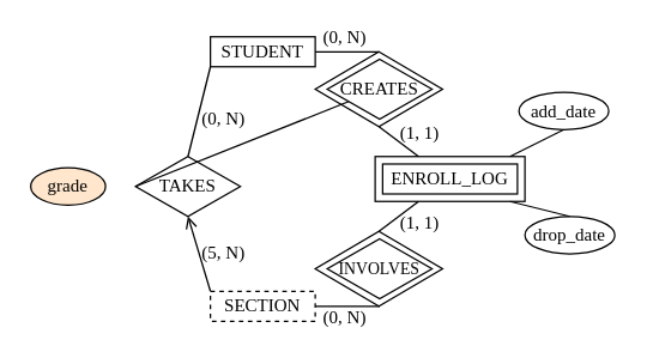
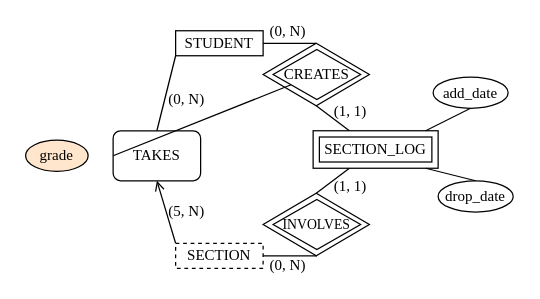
  <mxCell id="0" />
  <mxCell id="1" parent="0" />
  <mxCell id="2" value="&lt;font face=&quot;Times New Roman&quot;&gt;STUDENT&lt;/font&gt;" style="rounded=0;whiteSpace=wrap;html=1;" vertex="1" parent="1"><mxGeometry x="140" y="24" width="70" height="20" as="geometry" /></mxCell>
  <mxCell id="3" value="&lt;font face=&quot;Times New Roman&quot;&gt;SECTION&lt;/font&gt;" style="rounded=0;whiteSpace=wrap;html=1;dashed=1;" vertex="1" parent="1"><mxGeometry x="140" y="194" width="70" height="20" as="geometry" /></mxCell>
- <mxCell id="4" value="&lt;font face=&quot;Times New Roman&quot;&gt;TAKES&lt;/font&gt;" style="rhombus;whiteSpace=wrap;html=1;" vertex="1" parent="1"><mxGeometry x="90" y="104" width="70" height="40" as="geometry" /></mxCell>
+ <mxCell id="4" value="&lt;font face=&quot;Times New Roman&quot;&gt;TAKES&lt;/font&gt;" style="whiteSpace=wrap;html=1;rounded=1;" vertex="1" parent="1"><mxGeometry x="90" y="104" width="70" height="40" as="geometry" /></mxCell>
  <mxCell id="5" value="" style="group" vertex="1" connectable="0" parent="1"><mxGeometry x="250" y="104" width="100" height="30" as="geometry" /></mxCell>
  <mxCell id="6" value="" style="rounded=0;whiteSpace=wrap;html=1;" vertex="1" parent="5"><mxGeometry width="100" height="30" as="geometry" /></mxCell>
- <mxCell id="7" value="&lt;font face=&quot;Times New Roman&quot;&gt;ENROLL_LOG&lt;/font&gt;" style="rounded=0;whiteSpace=wrap;html=1;" vertex="1" parent="5"><mxGeometry x="5" y="5" width="90" height="20" as="geometry" /></mxCell>
+ <mxCell id="7" value="&lt;font face=&quot;Times New Roman&quot;&gt;SECTION_LOG&lt;/font&gt;" style="rounded=0;whiteSpace=wrap;html=1;" vertex="1" parent="5"><mxGeometry x="5" y="5" width="90" height="20" as="geometry" /></mxCell>
  <mxCell id="8" value="" style="group" vertex="1" connectable="0" parent="1"><mxGeometry x="210" y="34" width="85" height="50" as="geometry" /></mxCell>
  <mxCell id="9" value="" style="rhombus;whiteSpace=wrap;html=1;" vertex="1" parent="8"><mxGeometry width="85" height="50" as="geometry" /></mxCell>
  <mxCell id="10" value="&lt;font face=&quot;Times New Roman&quot;&gt;CREATES&lt;/font&gt;" style="rhombus;whiteSpace=wrap;html=1;" vertex="1" parent="8"><mxGeometry x="8" y="5" width="70" height="40" as="geometry" /></mxCell>
  <mxCell id="11" value="" style="group" vertex="1" connectable="0" parent="1"><mxGeometry x="210" y="154" width="85" height="50" as="geometry" /></mxCell>
  <mxCell id="12" value="" style="rhombus;whiteSpace=wrap;html=1;" vertex="1" parent="11"><mxGeometry width="85" height="50" as="geometry" /></mxCell>
  <mxCell id="13" value="&lt;font style=&quot;font-size: 11px;&quot; face=&quot;Times New Roman&quot;&gt;INVOLVES&lt;/font&gt;" style="rhombus;whiteSpace=wrap;html=1;" vertex="1" parent="11"><mxGeometry x="8" y="5" width="70" height="40" as="geometry" /></mxCell>
  <mxCell id="14" value="" style="endArrow=none;html=1;rounded=0;entryX=0.5;entryY=0;entryDx=0;entryDy=0;exitX=1;exitY=0.5;exitDx=0;exitDy=0;" edge="1" parent="11" source="3"><mxGeometry width="50" height="50" relative="1" as="geometry"><mxPoint y="60" as="sourcePoint" /><mxPoint x="43" y="50" as="targetPoint" /></mxGeometry></mxCell>
  <mxCell id="15" value="" style="endArrow=none;html=1;rounded=0;entryX=0.5;entryY=0;entryDx=0;entryDy=0;exitX=1;exitY=0.5;exitDx=0;exitDy=0;" edge="1" parent="1" source="2" target="9"><mxGeometry width="50" height="50" relative="1" as="geometry"><mxPoint x="200" y="34" as="sourcePoint" /><mxPoint x="270" y="34" as="targetPoint" /></mxGeometry></mxCell>
  <mxCell id="16" value="" style="endArrow=none;html=1;rounded=0;entryX=0.5;entryY=1;entryDx=0;entryDy=0;" edge="1" parent="1" target="9"><mxGeometry width="50" height="50" relative="1" as="geometry"><mxPoint x="279" y="104" as="sourcePoint" /><mxPoint x="329" y="54" as="targetPoint" /></mxGeometry></mxCell>
  <mxCell id="17" value="" style="endArrow=none;html=1;rounded=0;entryX=0.5;entryY=0;entryDx=0;entryDy=0;" edge="1" parent="1" target="12"><mxGeometry width="50" height="50" relative="1" as="geometry"><mxPoint x="279" y="134" as="sourcePoint" /><mxPoint x="253" y="114" as="targetPoint" /></mxGeometry></mxCell>
  <mxCell id="18" value="&lt;font face=&quot;Times New Roman&quot;&gt;add_date&lt;/font&gt;" style="ellipse;whiteSpace=wrap;html=1;" vertex="1" parent="1"><mxGeometry x="346" y="61" width="60" height="25" as="geometry" /></mxCell>
  <mxCell id="19" value="&lt;font face=&quot;Times New Roman&quot;&gt;drop&lt;/font&gt;&lt;span style=&quot;font-family: &amp;quot;Times New Roman&amp;quot;; background-color: transparent; color: light-dark(rgb(0, 0, 0), rgb(255, 255, 255));&quot;&gt;_date&lt;/span&gt;" style="ellipse;whiteSpace=wrap;html=1;" vertex="1" parent="1"><mxGeometry x="350" y="144" width="60" height="25" as="geometry" /></mxCell>
  <mxCell id="20" value="" style="endArrow=none;html=1;rounded=0;exitX=0.9;exitY=0;exitDx=0;exitDy=0;exitPerimeter=0;entryX=0.5;entryY=1;entryDx=0;entryDy=0;" edge="1" parent="1" source="6" target="18"><mxGeometry width="50" height="50" relative="1" as="geometry"><mxPoint x="370" y="104" as="sourcePoint" /><mxPoint x="420" y="54" as="targetPoint" /></mxGeometry></mxCell>
  <mxCell id="21" value="" style="endArrow=none;html=1;rounded=0;exitX=0.5;exitY=0;exitDx=0;exitDy=0;" edge="1" parent="1" source="19"><mxGeometry width="50" height="50" relative="1" as="geometry"><mxPoint x="339.76" y="149" as="sourcePoint" /><mxPoint x="340" y="134" as="targetPoint" /></mxGeometry></mxCell>
  <mxCell id="22" value="" style="endArrow=none;html=1;rounded=0;entryX=0;entryY=1;entryDx=0;entryDy=0;exitX=0.5;exitY=0;exitDx=0;exitDy=0;" edge="1" parent="1" source="4" target="2"><mxGeometry width="50" height="50" relative="1" as="geometry"><mxPoint x="120" y="104" as="sourcePoint" /><mxPoint x="170" y="54" as="targetPoint" /></mxGeometry></mxCell>
  <mxCell id="23" value="" style="endArrow=open;html=1;rounded=0;entryX=0.5;entryY=1;entryDx=0;entryDy=0;exitX=0;exitY=0;exitDx=0;exitDy=0;" edge="1" parent="1" source="3" target="4"><mxGeometry width="50" height="50" relative="1" as="geometry"><mxPoint x="60" y="274" as="sourcePoint" /><mxPoint x="75" y="214" as="targetPoint" /></mxGeometry></mxCell>
  <mxCell id="24" value="&lt;font face=&quot;Times New Roman&quot;&gt;grade&lt;/font&gt;" style="ellipse;whiteSpace=wrap;html=1;fillColor=#ffe6cc;" vertex="1" parent="1"><mxGeometry x="20" y="111.5" width="50" height="25" as="geometry" /></mxCell>
  <mxCell id="25" value="" style="endArrow=none;html=1;rounded=0;exitX=0;exitY=0.5;exitDx=0;exitDy=0;" edge="1" parent="1" source="4" target="10"><mxGeometry width="50" height="50" relative="1" as="geometry"><mxPoint x="160" y="154" as="sourcePoint" /><mxPoint x="210" y="104" as="targetPoint" /></mxGeometry></mxCell>
  <mxCell id="26" value="&lt;font face=&quot;Times New Roman&quot;&gt;(1, 1)&lt;/font&gt;" style="text;html=1;align=center;verticalAlign=middle;whiteSpace=wrap;rounded=0;" vertex="1" parent="1"><mxGeometry x="250" y="74" width="60" height="30" as="geometry" /></mxCell>
  <mxCell id="27" value="&lt;font face=&quot;Times New Roman&quot;&gt;(1, 1)&lt;/font&gt;" style="text;html=1;align=center;verticalAlign=middle;whiteSpace=wrap;rounded=0;" vertex="1" parent="1"><mxGeometry x="250" y="134" width="60" height="30" as="geometry" /></mxCell>
  <mxCell id="28" value="&lt;font face=&quot;Times New Roman&quot;&gt;(0, N)&lt;/font&gt;" style="text;html=1;align=center;verticalAlign=middle;whiteSpace=wrap;rounded=0;" vertex="1" parent="1"><mxGeometry x="210" y="20" width="40" height="10" as="geometry" /></mxCell>
  <mxCell id="29" value="&lt;font face=&quot;Times New Roman&quot;&gt;(0, N)&lt;/font&gt;" style="text;html=1;align=center;verticalAlign=middle;whiteSpace=wrap;rounded=0;" vertex="1" parent="1"><mxGeometry x="210" y="207" width="40" height="10" as="geometry" /></mxCell>
  <mxCell id="30" value="&lt;font face=&quot;Times New Roman&quot;&gt;(0, N)&lt;/font&gt;" style="text;html=1;align=center;verticalAlign=middle;whiteSpace=wrap;rounded=0;" vertex="1" parent="1"><mxGeometry x="129" y="74" width="40" height="10" as="geometry" /></mxCell>
  <mxCell id="31" value="&lt;font face=&quot;Times New Roman&quot;&gt;(5, N)&lt;/font&gt;" style="text;html=1;align=center;verticalAlign=middle;whiteSpace=wrap;rounded=0;" vertex="1" parent="1"><mxGeometry x="129" y="164" width="40" height="10" as="geometry" /></mxCell>
